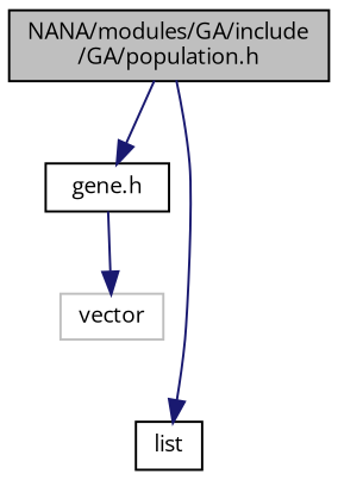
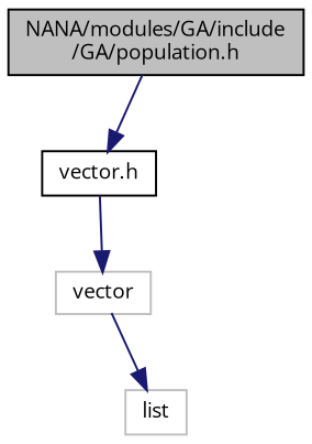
  digraph {
    fontname="Open Sans"
    node [color=black fillcolor=white fontname="Open Sans" fontsize=10 shape=record style=filled]
    edge [color=midnightblue fontname="Open Sans" fontsize=10 labelfontname=Helvetica labelfontsize=10 style=solid]
    n1 [fillcolor=grey75 fontcolor=black height=0.2 label="NANA/modules/GA/include\l/GA/population.h" width=0.4]
-   n2 [height=0.2 label="gene.h" width=0.4]
-   n3 [height=0.2 label=list width=0.4]
+   n2 [height=0.2 label="vector.h" width=0.4]
+   n3 [color=grey75 height=0.2 label=list width=0.4]
    n4 [color=grey75 height=0.2 label=vector width=0.4]
    n1 -> n2
-   n1 -> n3
+   n4 -> n3
    n2 -> n4
  }
